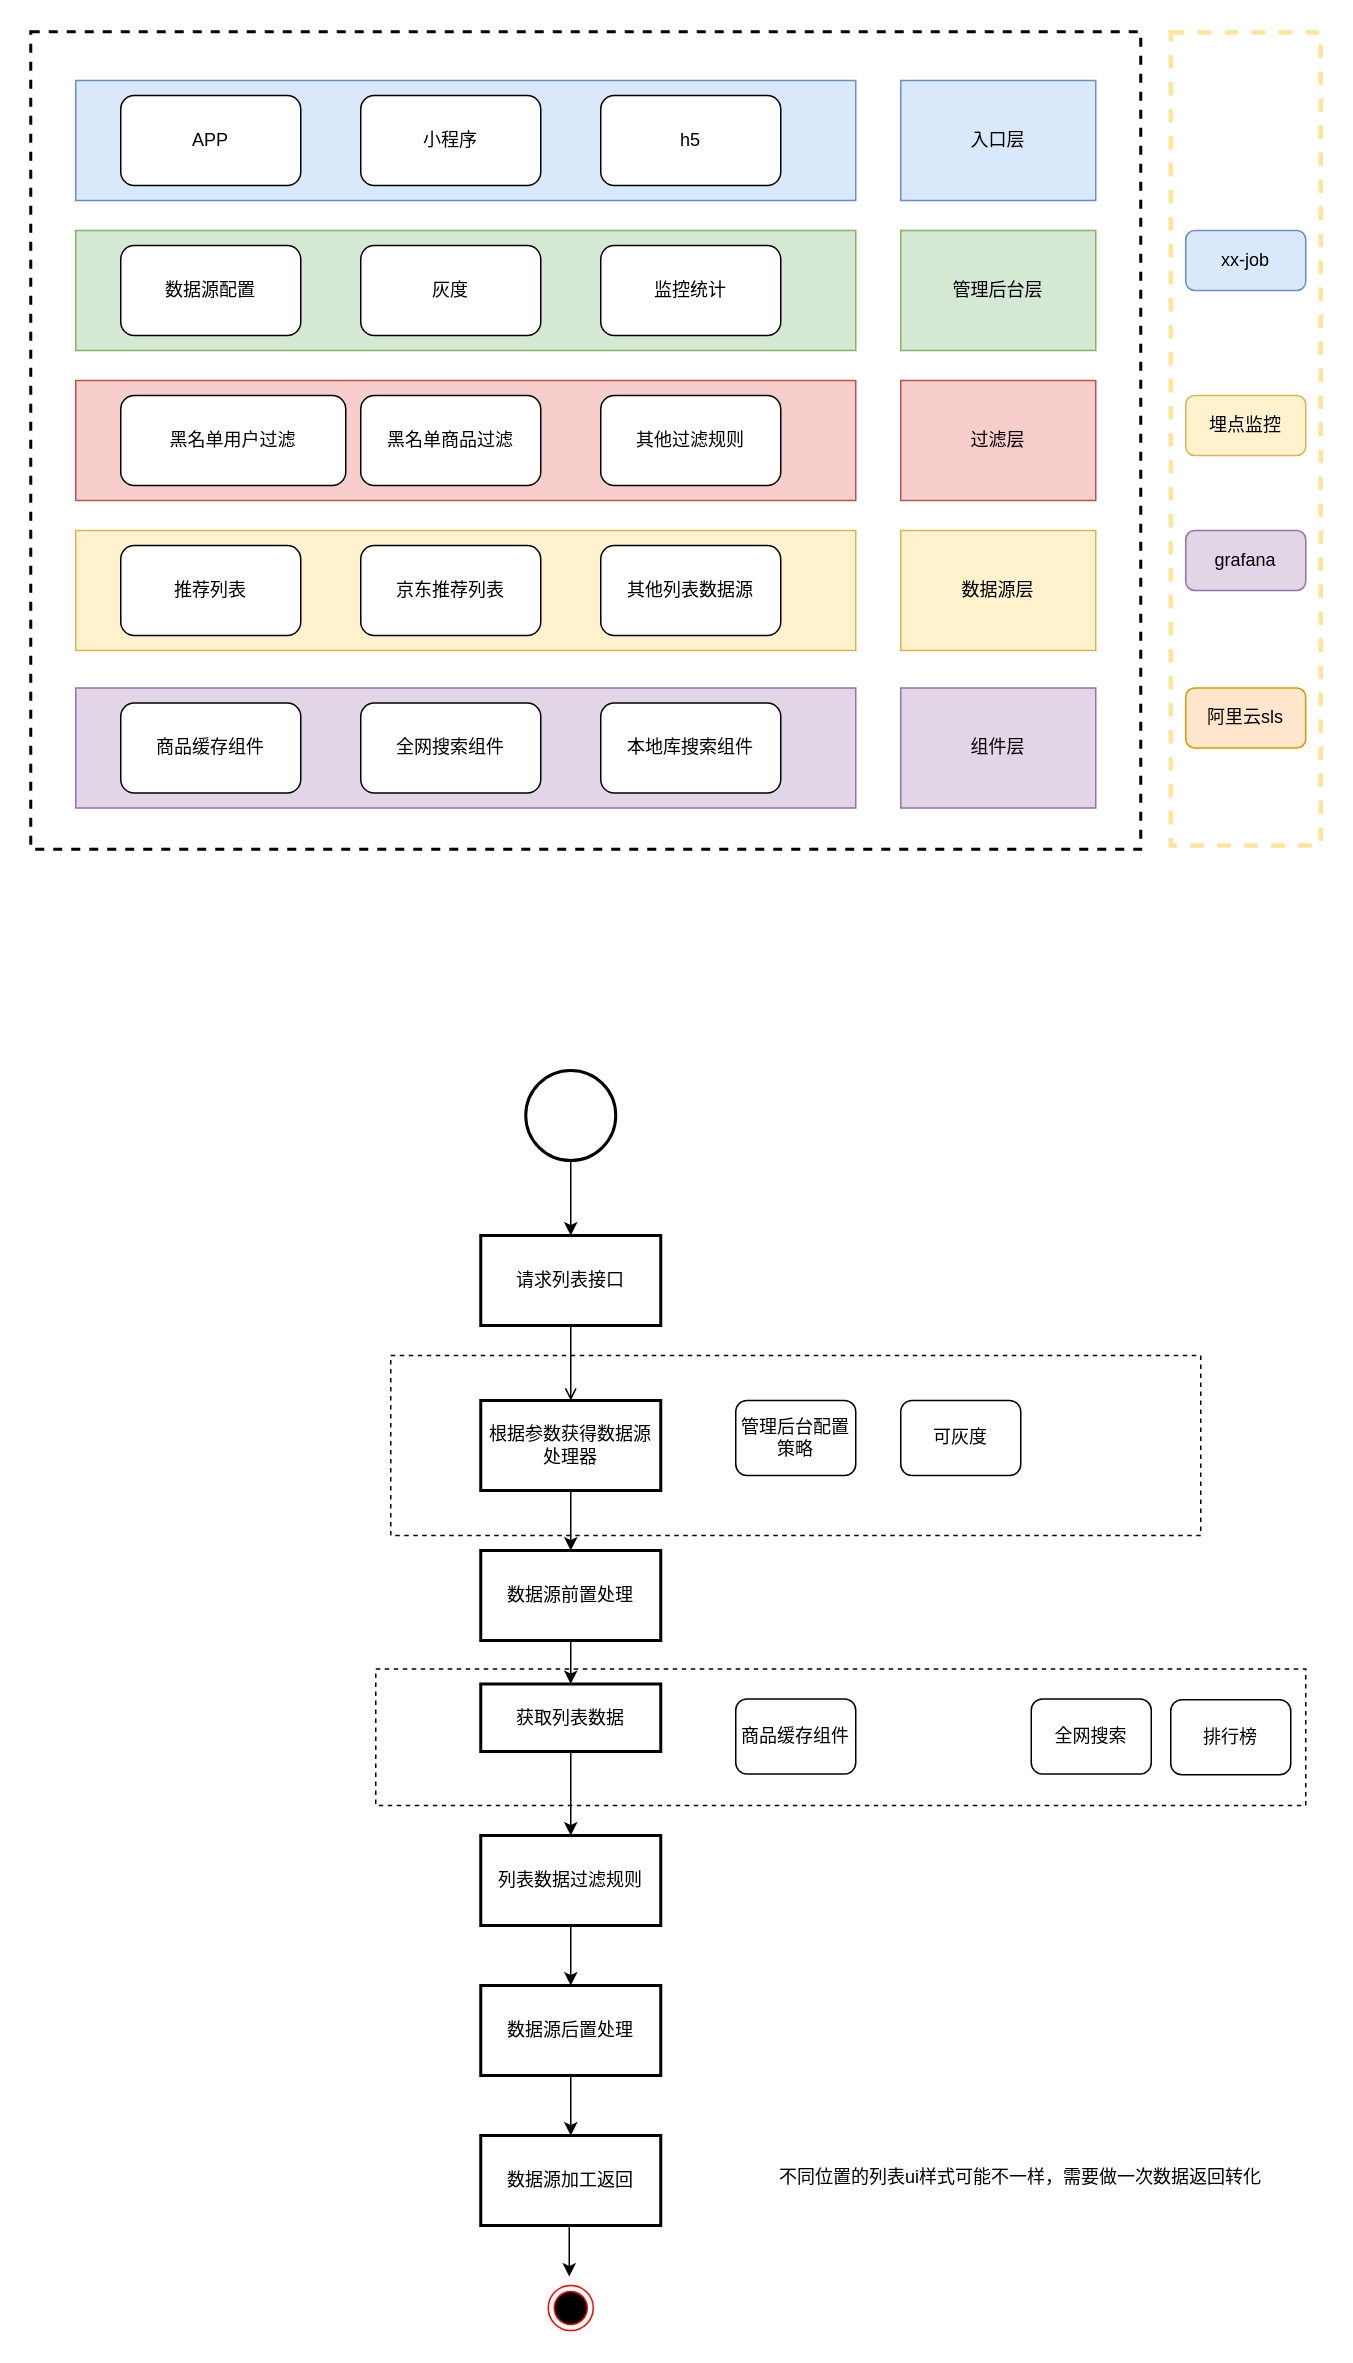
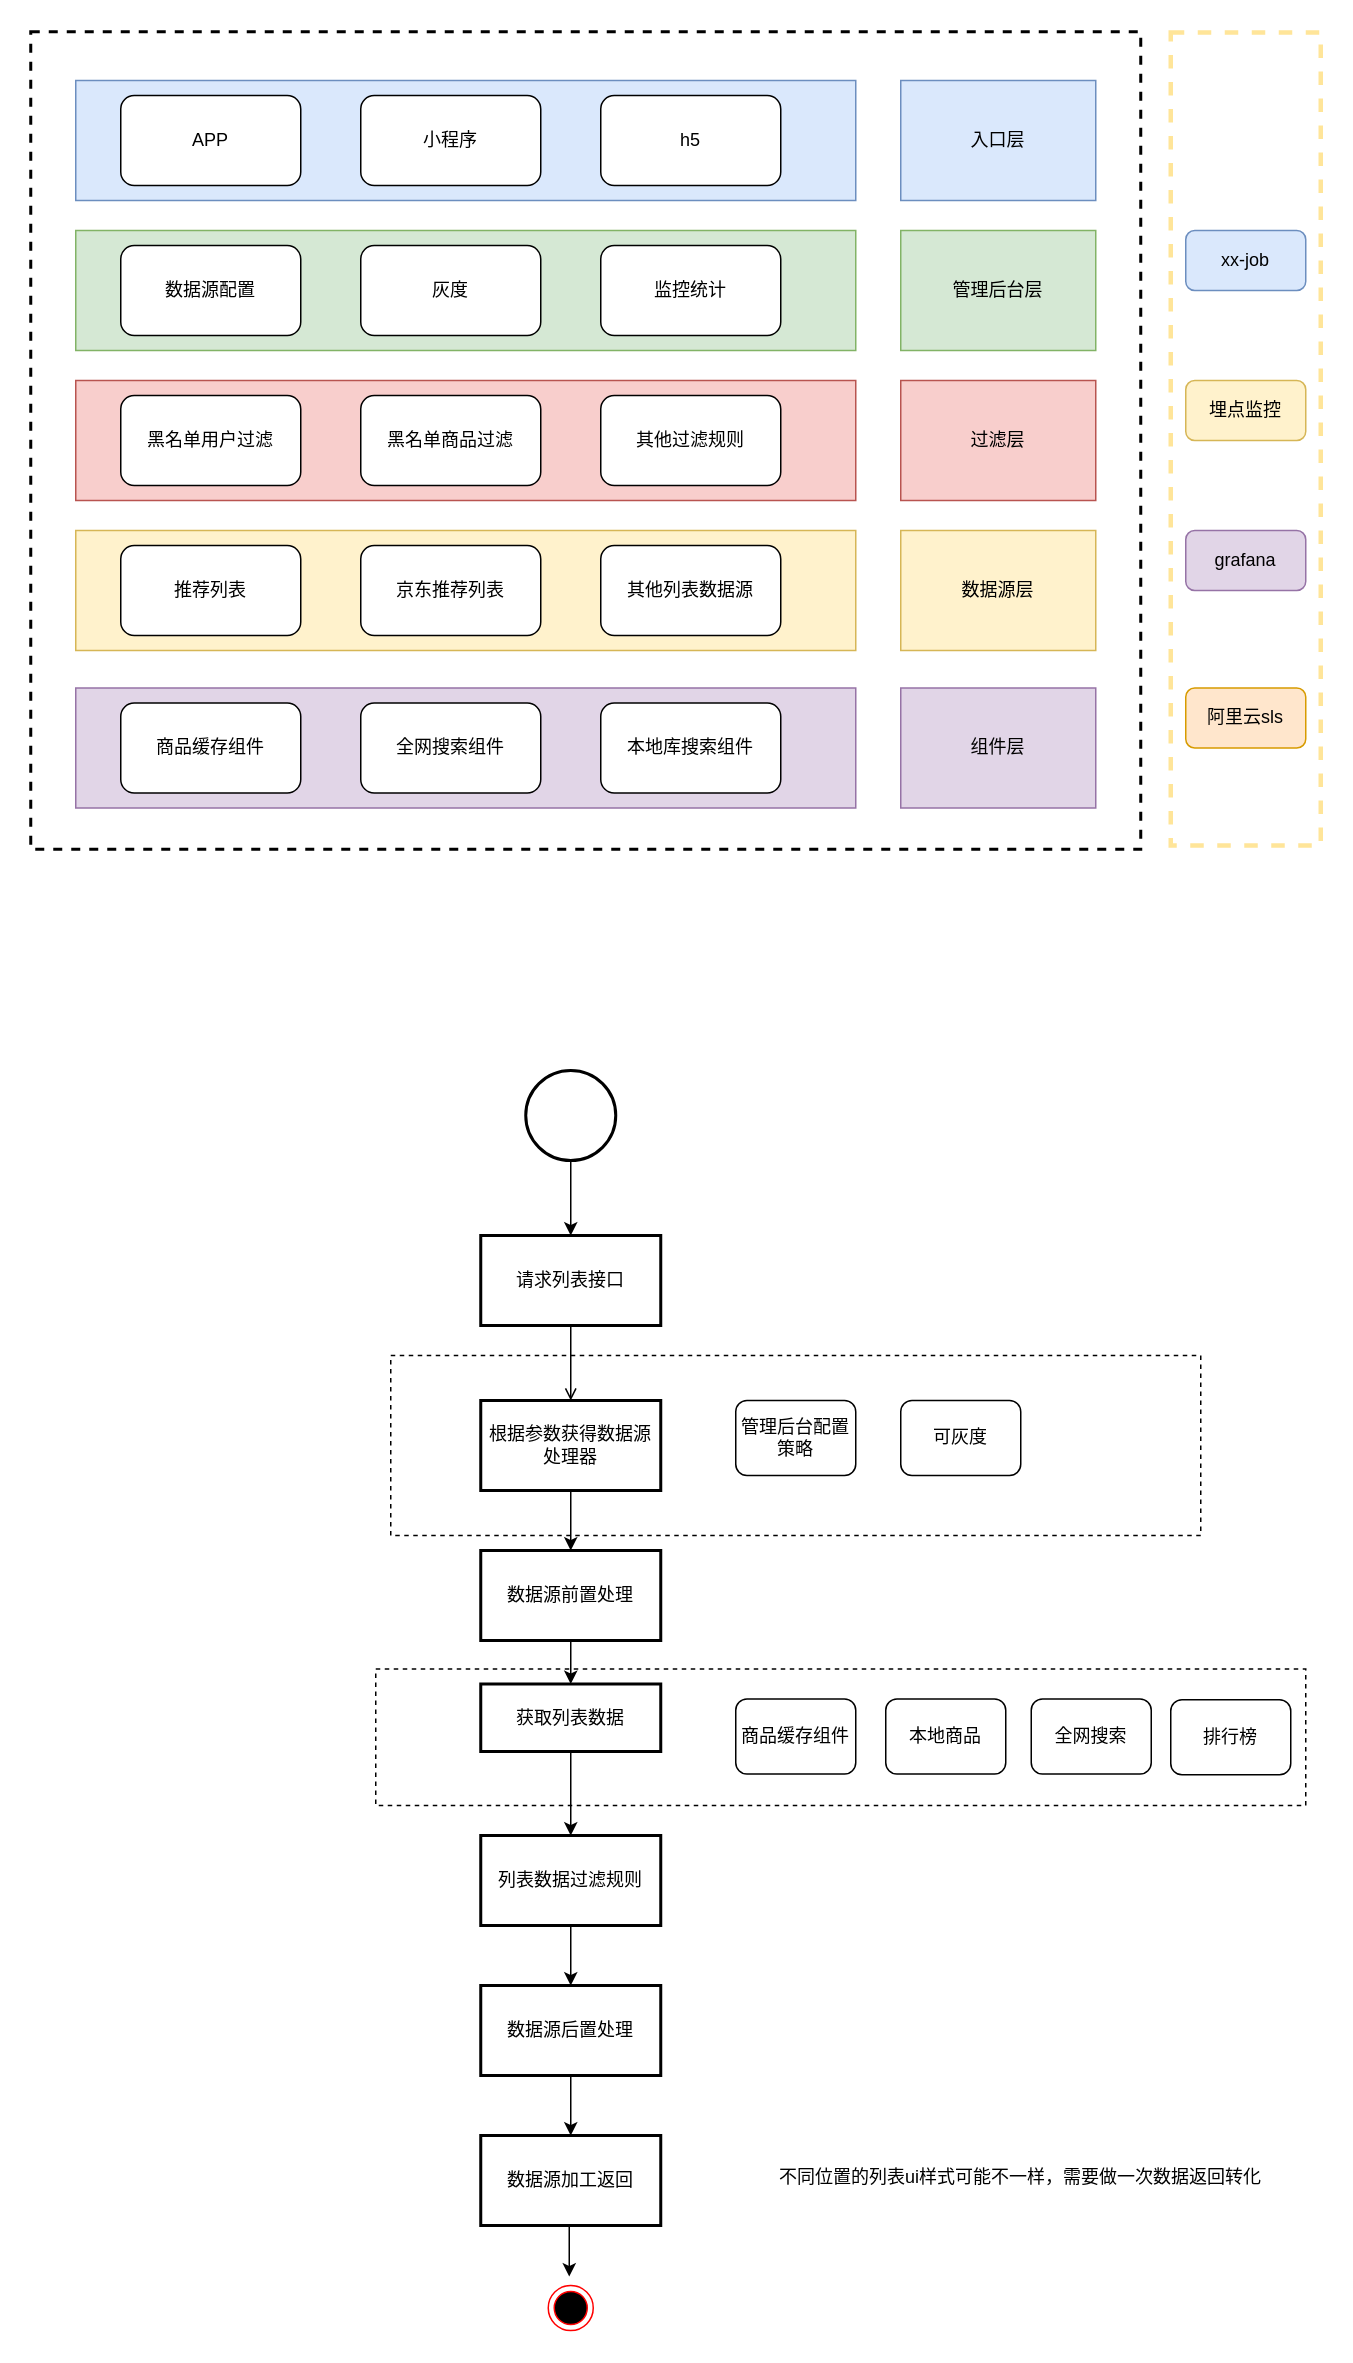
  <mxCell id="0" />
  <mxCell id="1" parent="0" />
  <mxCell id="2" value="" style="rounded=0;whiteSpace=wrap;html=1;dashed=1;" vertex="1" parent="1"><mxGeometry x="250" y="1112" width="620" height="91" as="geometry" /></mxCell>
  <mxCell id="3" value="" style="rounded=0;whiteSpace=wrap;html=1;dashed=1;" vertex="1" parent="1"><mxGeometry x="260" y="903" width="540" height="120" as="geometry" /></mxCell>
  <mxCell id="4" value="" style="rounded=0;whiteSpace=wrap;html=1;dashed=1;strokeWidth=2;" vertex="1" parent="1"><mxGeometry x="20" y="20.5" width="740" height="545" as="geometry" /></mxCell>
  <mxCell id="5" value="" style="rounded=0;whiteSpace=wrap;html=1;fillColor=#dae8fc;strokeColor=#6c8ebf;" vertex="1" parent="1"><mxGeometry x="50" y="53" width="520" height="80" as="geometry" /></mxCell>
  <mxCell id="6" value="入口层" style="rounded=0;whiteSpace=wrap;html=1;fillColor=#dae8fc;strokeColor=#6c8ebf;" vertex="1" parent="1"><mxGeometry x="600" y="53" width="130" height="80" as="geometry" /></mxCell>
  <mxCell id="7" value="APP" style="rounded=1;whiteSpace=wrap;html=1;" vertex="1" parent="1"><mxGeometry x="80" y="63" width="120" height="60" as="geometry" /></mxCell>
  <mxCell id="8" value="小程序" style="rounded=1;whiteSpace=wrap;html=1;" vertex="1" parent="1"><mxGeometry x="240" y="63" width="120" height="60" as="geometry" /></mxCell>
  <mxCell id="9" value="h5" style="rounded=1;whiteSpace=wrap;html=1;" vertex="1" parent="1"><mxGeometry x="400" y="63" width="120" height="60" as="geometry" /></mxCell>
  <mxCell id="10" value="" style="rounded=0;whiteSpace=wrap;html=1;fillColor=#d5e8d4;strokeColor=#82b366;" vertex="1" parent="1"><mxGeometry x="50" y="153" width="520" height="80" as="geometry" /></mxCell>
  <mxCell id="11" value="管理后台层" style="rounded=0;whiteSpace=wrap;html=1;fillColor=#d5e8d4;strokeColor=#82b366;" vertex="1" parent="1"><mxGeometry x="600" y="153" width="130" height="80" as="geometry" /></mxCell>
  <mxCell id="12" value="数据源配置" style="rounded=1;whiteSpace=wrap;html=1;" vertex="1" parent="1"><mxGeometry x="80" y="163" width="120" height="60" as="geometry" /></mxCell>
  <mxCell id="13" value="灰度" style="rounded=1;whiteSpace=wrap;html=1;" vertex="1" parent="1"><mxGeometry x="240" y="163" width="120" height="60" as="geometry" /></mxCell>
  <mxCell id="14" value="监控统计" style="rounded=1;whiteSpace=wrap;html=1;" vertex="1" parent="1"><mxGeometry x="400" y="163" width="120" height="60" as="geometry" /></mxCell>
  <mxCell id="15" value="" style="rounded=0;whiteSpace=wrap;html=1;fillColor=#f8cecc;strokeColor=#b85450;" vertex="1" parent="1"><mxGeometry x="50" y="253" width="520" height="80" as="geometry" /></mxCell>
  <mxCell id="16" value="过滤层" style="rounded=0;whiteSpace=wrap;html=1;fillColor=#f8cecc;strokeColor=#b85450;" vertex="1" parent="1"><mxGeometry x="600" y="253" width="130" height="80" as="geometry" /></mxCell>
- <mxCell id="17" value="黑名单用户过滤" style="rounded=1;whiteSpace=wrap;html=1;" vertex="1" parent="1"><mxGeometry x="80" y="263" width="150" height="60" as="geometry" /></mxCell>
+ <mxCell id="17" value="黑名单用户过滤" style="rounded=1;whiteSpace=wrap;html=1;" vertex="1" parent="1"><mxGeometry x="80" y="263" width="120" height="60" as="geometry" /></mxCell>
  <mxCell id="18" value="黑名单商品过滤" style="rounded=1;whiteSpace=wrap;html=1;" vertex="1" parent="1"><mxGeometry x="240" y="263" width="120" height="60" as="geometry" /></mxCell>
  <mxCell id="19" value="其他过滤规则" style="rounded=1;whiteSpace=wrap;html=1;" vertex="1" parent="1"><mxGeometry x="400" y="263" width="120" height="60" as="geometry" /></mxCell>
  <mxCell id="20" value="" style="rounded=0;whiteSpace=wrap;html=1;fillColor=#fff2cc;strokeColor=#d6b656;" vertex="1" parent="1"><mxGeometry x="50" y="353" width="520" height="80" as="geometry" /></mxCell>
  <mxCell id="21" value="数据源层" style="rounded=0;whiteSpace=wrap;html=1;fillColor=#fff2cc;strokeColor=#d6b656;" vertex="1" parent="1"><mxGeometry x="600" y="353" width="130" height="80" as="geometry" /></mxCell>
  <mxCell id="22" value="推荐列表" style="rounded=1;whiteSpace=wrap;html=1;" vertex="1" parent="1"><mxGeometry x="80" y="363" width="120" height="60" as="geometry" /></mxCell>
  <mxCell id="23" value="京东推荐列表" style="rounded=1;whiteSpace=wrap;html=1;" vertex="1" parent="1"><mxGeometry x="240" y="363" width="120" height="60" as="geometry" /></mxCell>
  <mxCell id="24" value="其他列表数据源" style="rounded=1;whiteSpace=wrap;html=1;" vertex="1" parent="1"><mxGeometry x="400" y="363" width="120" height="60" as="geometry" /></mxCell>
  <mxCell id="25" value="" style="rounded=0;whiteSpace=wrap;html=1;fillColor=#e1d5e7;strokeColor=#9673a6;" vertex="1" parent="1"><mxGeometry x="50" y="458" width="520" height="80" as="geometry" /></mxCell>
  <mxCell id="26" value="组件层" style="rounded=0;whiteSpace=wrap;html=1;fillColor=#e1d5e7;strokeColor=#9673a6;" vertex="1" parent="1"><mxGeometry x="600" y="458" width="130" height="80" as="geometry" /></mxCell>
  <mxCell id="27" value="商品缓存组件" style="rounded=1;whiteSpace=wrap;html=1;" vertex="1" parent="1"><mxGeometry x="80" y="468" width="120" height="60" as="geometry" /></mxCell>
  <mxCell id="28" value="全网搜索组件" style="rounded=1;whiteSpace=wrap;html=1;" vertex="1" parent="1"><mxGeometry x="240" y="468" width="120" height="60" as="geometry" /></mxCell>
  <mxCell id="29" value="本地库搜索组件" style="rounded=1;whiteSpace=wrap;html=1;" vertex="1" parent="1"><mxGeometry x="400" y="468" width="120" height="60" as="geometry" /></mxCell>
  <mxCell id="30" value="" style="rounded=0;whiteSpace=wrap;html=1;dashed=1;strokeWidth=3;strokeColor=#FFE599;" vertex="1" parent="1"><mxGeometry x="780" y="21" width="100" height="542" as="geometry" /></mxCell>
  <mxCell id="31" value="xx-job" style="rounded=1;whiteSpace=wrap;html=1;fillColor=#dae8fc;strokeColor=#6c8ebf;" vertex="1" parent="1"><mxGeometry x="790" y="153" width="80" height="40" as="geometry" /></mxCell>
- <mxCell id="32" value="埋点监控" style="rounded=1;whiteSpace=wrap;html=1;fillColor=#fff2cc;strokeColor=#d6b656;" vertex="1" parent="1"><mxGeometry x="790" y="263" width="80" height="40" as="geometry" /></mxCell>
+ <mxCell id="32" value="埋点监控" style="rounded=1;whiteSpace=wrap;html=1;fillColor=#fff2cc;strokeColor=#d6b656;" vertex="1" parent="1"><mxGeometry x="790" y="253" width="80" height="40" as="geometry" /></mxCell>
  <mxCell id="33" value="grafana" style="rounded=1;whiteSpace=wrap;html=1;fillColor=#e1d5e7;strokeColor=#9673a6;" vertex="1" parent="1"><mxGeometry x="790" y="353" width="80" height="40" as="geometry" /></mxCell>
  <mxCell id="34" value="阿里云sls" style="rounded=1;whiteSpace=wrap;html=1;fillColor=#ffe6cc;strokeColor=#d79b00;" vertex="1" parent="1"><mxGeometry x="790" y="458" width="80" height="40" as="geometry" /></mxCell>
  <mxCell id="35" value="" style="edgeStyle=orthogonalEdgeStyle;rounded=0;orthogonalLoop=1;jettySize=auto;html=1;" edge="1" parent="1" source="36" target="38"><mxGeometry relative="1" as="geometry" /></mxCell>
  <mxCell id="36" value="" style="strokeWidth=2;html=1;shape=mxgraph.flowchart.start_2;whiteSpace=wrap;" vertex="1" parent="1"><mxGeometry x="350" y="713" width="60" height="60" as="geometry" /></mxCell>
  <mxCell id="37" value="" style="edgeStyle=orthogonalEdgeStyle;rounded=0;orthogonalLoop=1;jettySize=auto;html=1;endArrow=open;" edge="1" parent="1" source="38" target="40"><mxGeometry relative="1" as="geometry" /></mxCell>
  <mxCell id="38" value="请求列表接口" style="whiteSpace=wrap;html=1;strokeWidth=2;" vertex="1" parent="1"><mxGeometry x="320" y="823" width="120" height="60" as="geometry" /></mxCell>
  <mxCell id="39" value="" style="edgeStyle=orthogonalEdgeStyle;rounded=0;orthogonalLoop=1;jettySize=auto;html=1;" edge="1" parent="1" source="40" target="42"><mxGeometry relative="1" as="geometry" /></mxCell>
  <mxCell id="40" value="根据参数获得数据源处理器" style="whiteSpace=wrap;html=1;strokeWidth=2;" vertex="1" parent="1"><mxGeometry x="320" y="933" width="120" height="60" as="geometry" /></mxCell>
  <mxCell id="41" value="" style="edgeStyle=orthogonalEdgeStyle;rounded=0;orthogonalLoop=1;jettySize=auto;html=1;" edge="1" parent="1" source="42" target="44"><mxGeometry relative="1" as="geometry" /></mxCell>
  <mxCell id="42" value="数据源前置处理" style="whiteSpace=wrap;html=1;strokeWidth=2;" vertex="1" parent="1"><mxGeometry x="320" y="1033" width="120" height="60" as="geometry" /></mxCell>
  <mxCell id="43" value="" style="edgeStyle=orthogonalEdgeStyle;rounded=0;orthogonalLoop=1;jettySize=auto;html=1;" edge="1" parent="1" source="44" target="46"><mxGeometry relative="1" as="geometry" /></mxCell>
  <mxCell id="44" value="获取列表数据" style="whiteSpace=wrap;html=1;strokeWidth=2;" vertex="1" parent="1"><mxGeometry x="320" y="1122" width="120" height="45" as="geometry" /></mxCell>
  <mxCell id="45" value="" style="edgeStyle=orthogonalEdgeStyle;rounded=0;orthogonalLoop=1;jettySize=auto;html=1;" edge="1" parent="1" source="46" target="48"><mxGeometry relative="1" as="geometry" /></mxCell>
  <mxCell id="46" value="列表数据过滤规则" style="whiteSpace=wrap;html=1;strokeWidth=2;" vertex="1" parent="1"><mxGeometry x="320" y="1223" width="120" height="60" as="geometry" /></mxCell>
  <mxCell id="47" value="" style="edgeStyle=orthogonalEdgeStyle;rounded=0;orthogonalLoop=1;jettySize=auto;html=1;" edge="1" parent="1" source="48" target="49"><mxGeometry relative="1" as="geometry" /></mxCell>
  <mxCell id="48" value="数据源后置处理" style="whiteSpace=wrap;html=1;strokeWidth=2;" vertex="1" parent="1"><mxGeometry x="320" y="1323" width="120" height="60" as="geometry" /></mxCell>
  <mxCell id="49" value="数据源加工返回" style="whiteSpace=wrap;html=1;strokeWidth=2;" vertex="1" parent="1"><mxGeometry x="320" y="1423" width="120" height="60" as="geometry" /></mxCell>
  <mxCell id="50" value="" style="ellipse;html=1;shape=endState;fillColor=#000000;strokeColor=#ff0000;" vertex="1" parent="1"><mxGeometry x="365" y="1523" width="30" height="30" as="geometry" /></mxCell>
  <mxCell id="51" style="edgeStyle=orthogonalEdgeStyle;rounded=0;orthogonalLoop=1;jettySize=auto;html=1;exitX=0.5;exitY=1;exitDx=0;exitDy=0;entryX=0.467;entryY=-0.2;entryDx=0;entryDy=0;entryPerimeter=0;" edge="1" parent="1" source="49" target="50"><mxGeometry relative="1" as="geometry" /></mxCell>
  <mxCell id="52" value="管理后台配置策略" style="rounded=1;whiteSpace=wrap;html=1;" vertex="1" parent="1"><mxGeometry x="490" y="933" width="80" height="50" as="geometry" /></mxCell>
  <mxCell id="53" value="可灰度" style="rounded=1;whiteSpace=wrap;html=1;" vertex="1" parent="1"><mxGeometry x="600" y="933" width="80" height="50" as="geometry" /></mxCell>
  <mxCell id="54" value="商品缓存组件" style="rounded=1;whiteSpace=wrap;html=1;" vertex="1" parent="1"><mxGeometry x="490" y="1132" width="80" height="50" as="geometry" /></mxCell>
+ <mxCell id="55" value="本地商品" style="rounded=1;whiteSpace=wrap;html=1;" vertex="1" parent="1"><mxGeometry x="590" y="1132" width="80" height="50" as="geometry" /></mxCell>
  <mxCell id="56" value="全网搜索" style="rounded=1;whiteSpace=wrap;html=1;" vertex="1" parent="1"><mxGeometry x="687" y="1132" width="80" height="50" as="geometry" /></mxCell>
  <mxCell id="57" value="排行榜" style="rounded=1;whiteSpace=wrap;html=1;" vertex="1" parent="1"><mxGeometry x="780" y="1132.5" width="80" height="50" as="geometry" /></mxCell>
  <mxCell id="58" value="不同位置的列表ui样式可能不一样，需要做一次数据返回转化" style="text;html=1;align=center;verticalAlign=middle;whiteSpace=wrap;rounded=0;" vertex="1" parent="1"><mxGeometry x="490" y="1438" width="380" height="25" as="geometry" /></mxCell>
